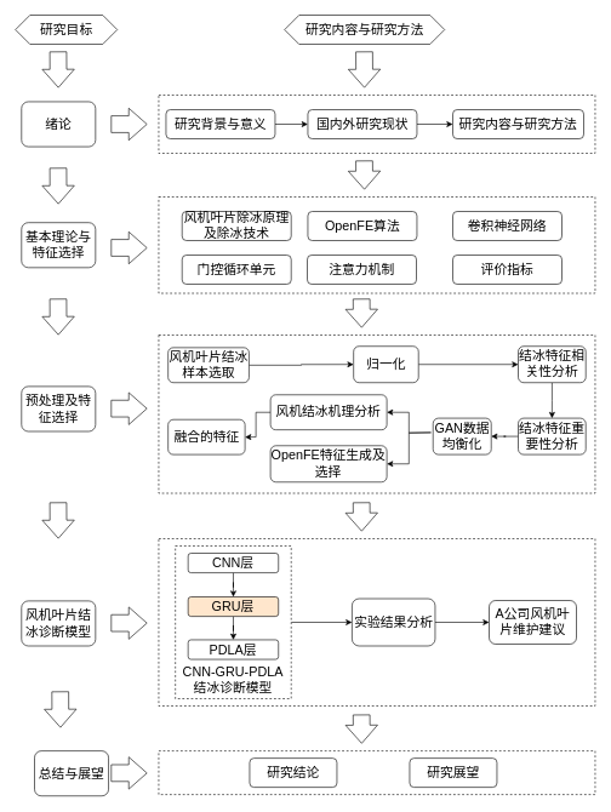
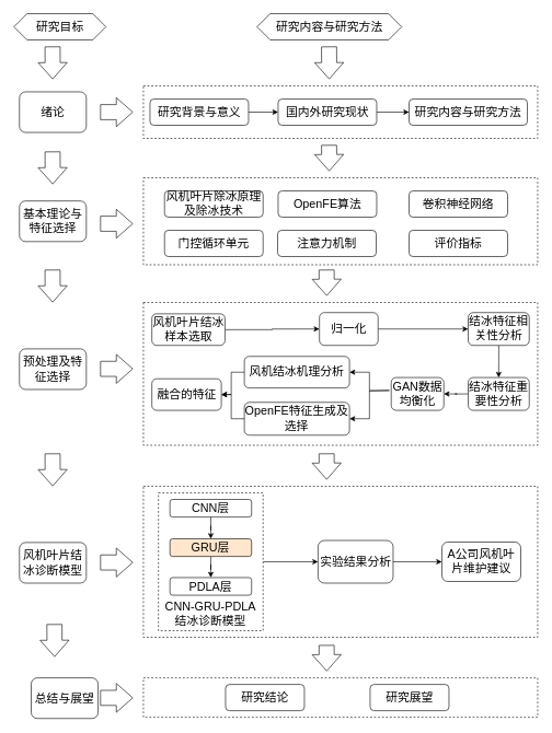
  <mxCell id="0" />
  <mxCell id="1" parent="0" />
  <mxCell id="2" value="" style="rounded=0;whiteSpace=wrap;html=1;dashed=1;" parent="1" vertex="1"><mxGeometry x="217.75" y="460" width="600" height="217.5" as="geometry" /></mxCell>
  <mxCell id="3" value="" style="rounded=0;whiteSpace=wrap;html=1;dashed=1;" parent="1" vertex="1"><mxGeometry x="217.75" y="740" width="600" height="230" as="geometry" /></mxCell>
  <mxCell id="4" style="edgeStyle=orthogonalEdgeStyle;rounded=0;orthogonalLoop=1;jettySize=auto;html=1;exitX=1;exitY=0.5;exitDx=0;exitDy=0;entryX=0;entryY=0.5;entryDx=0;entryDy=0;" parent="1" source="5" target="26" edge="1"><mxGeometry relative="1" as="geometry" /></mxCell>
  <mxCell id="5" value="" style="rounded=0;whiteSpace=wrap;html=1;dashed=1;" parent="1" vertex="1"><mxGeometry x="240.62" y="750" width="159.25" height="210" as="geometry" /></mxCell>
  <mxCell id="6" value="" style="rounded=0;whiteSpace=wrap;html=1;dashed=1;" parent="1" vertex="1"><mxGeometry x="217.75" y="1031.87" width="600" height="60" as="geometry" /></mxCell>
  <mxCell id="7" value="" style="rounded=0;whiteSpace=wrap;html=1;dashed=1;" parent="1" vertex="1"><mxGeometry x="217.75" y="270" width="600" height="132.5" as="geometry" /></mxCell>
  <mxCell id="8" value="" style="rounded=0;whiteSpace=wrap;html=1;dashed=1;" parent="1" vertex="1"><mxGeometry x="217.75" y="130" width="600" height="80" as="geometry" /></mxCell>
  <mxCell id="9" value="&lt;font style=&quot;font-size: 18px;&quot;&gt;研究目标&lt;/font&gt;" style="shape=hexagon;perimeter=hexagonPerimeter2;whiteSpace=wrap;html=1;fixedSize=1;" parent="1" vertex="1"><mxGeometry x="20.76" y="20" width="140" height="40" as="geometry" /></mxCell>
  <mxCell id="10" value="&lt;font style=&quot;font-size: 18px;&quot;&gt;研究内容与研究方法&lt;/font&gt;" style="shape=hexagon;perimeter=hexagonPerimeter2;whiteSpace=wrap;html=1;fixedSize=1;" parent="1" vertex="1"><mxGeometry x="390.76" y="20" width="220" height="40" as="geometry" /></mxCell>
  <mxCell id="11" style="edgeStyle=orthogonalEdgeStyle;rounded=0;orthogonalLoop=1;jettySize=auto;html=1;entryX=0;entryY=0.5;entryDx=0;entryDy=0;" parent="1" source="12" target="15" edge="1"><mxGeometry relative="1" as="geometry" /></mxCell>
  <mxCell id="12" value="&lt;font style=&quot;font-size: 18px;&quot;&gt;研究背景与意义&lt;/font&gt;" style="rounded=1;whiteSpace=wrap;html=1;" parent="1" vertex="1"><mxGeometry x="227.75" y="150" width="150" height="40" as="geometry" /></mxCell>
  <mxCell id="13" value="&lt;span style=&quot;font-size: 18px;&quot;&gt;研究内容与研究方法&lt;/span&gt;" style="rounded=1;whiteSpace=wrap;html=1;" parent="1" vertex="1"><mxGeometry x="622" y="150" width="180" height="40" as="geometry" /></mxCell>
  <mxCell id="14" style="edgeStyle=orthogonalEdgeStyle;rounded=0;orthogonalLoop=1;jettySize=auto;html=1;" parent="1" source="15" target="13" edge="1"><mxGeometry relative="1" as="geometry" /></mxCell>
  <mxCell id="15" value="&lt;font style=&quot;font-size: 18px;&quot;&gt;国内外研究现状&lt;/font&gt;" style="rounded=1;whiteSpace=wrap;html=1;" parent="1" vertex="1"><mxGeometry x="422.75" y="150" width="150" height="40" as="geometry" /></mxCell>
  <mxCell id="16" value="&lt;font style=&quot;font-size: 18px;&quot;&gt;OpenFE算法&lt;/font&gt;" style="rounded=1;whiteSpace=wrap;html=1;" parent="1" vertex="1"><mxGeometry x="422.75" y="290" width="150" height="40" as="geometry" /></mxCell>
  <mxCell id="17" value="&lt;span style=&quot;font-size: 18px;&quot;&gt;卷积神经网络&lt;/span&gt;" style="rounded=1;whiteSpace=wrap;html=1;" parent="1" vertex="1"><mxGeometry x="622" y="290" width="150" height="40" as="geometry" /></mxCell>
  <mxCell id="18" value="&lt;span style=&quot;font-size: 18px;&quot;&gt;门控循环单元&lt;/span&gt;" style="rounded=1;whiteSpace=wrap;html=1;" parent="1" vertex="1"><mxGeometry x="249.87" y="350" width="150" height="40" as="geometry" /></mxCell>
  <mxCell id="19" value="&lt;span style=&quot;font-size: 18px;&quot;&gt;注意力机制&lt;/span&gt;" style="rounded=1;whiteSpace=wrap;html=1;" parent="1" vertex="1"><mxGeometry x="422" y="350" width="150" height="40" as="geometry" /></mxCell>
  <mxCell id="20" style="edgeStyle=orthogonalEdgeStyle;rounded=0;orthogonalLoop=1;jettySize=auto;html=1;entryX=1;entryY=0.5;entryDx=0;entryDy=0;" parent="1" target="30" edge="1"><mxGeometry relative="1" as="geometry"><mxPoint x="592" y="594" as="sourcePoint" /></mxGeometry></mxCell>
  <mxCell id="21" style="edgeStyle=orthogonalEdgeStyle;rounded=0;orthogonalLoop=1;jettySize=auto;html=1;entryX=1;entryY=0.5;entryDx=0;entryDy=0;" parent="1" target="23" edge="1"><mxGeometry relative="1" as="geometry"><mxPoint x="592" y="594" as="sourcePoint" /></mxGeometry></mxCell>
+ <mxCell id="22" style="edgeStyle=orthogonalEdgeStyle;rounded=0;orthogonalLoop=1;jettySize=auto;html=1;entryX=1;entryY=0.5;entryDx=0;entryDy=0;" parent="1" source="23" target="47" edge="1"><mxGeometry relative="1" as="geometry" /></mxCell>
  <mxCell id="23" value="&lt;span style=&quot;font-size: 18px;&quot;&gt;OpenFE特征生成及选择&lt;/span&gt;" style="rounded=1;whiteSpace=wrap;html=1;" parent="1" vertex="1"><mxGeometry x="371.37" y="612.12" width="160" height="50" as="geometry" /></mxCell>
  <mxCell id="24" value="&lt;font style=&quot;font-size: 18px;&quot;&gt;风机叶片结冰诊断模型&lt;/font&gt;" style="rounded=1;whiteSpace=wrap;html=1;" parent="1" vertex="1"><mxGeometry x="29.13" y="825.63" width="101.75" height="61.87" as="geometry" /></mxCell>
  <mxCell id="25" style="edgeStyle=orthogonalEdgeStyle;rounded=0;orthogonalLoop=1;jettySize=auto;html=1;entryX=0;entryY=0.5;entryDx=0;entryDy=0;" parent="1" source="26" target="32" edge="1"><mxGeometry relative="1" as="geometry" /></mxCell>
  <mxCell id="26" value="&lt;span style=&quot;font-size: 18px;&quot;&gt;实验结果分析&lt;/span&gt;" style="rounded=1;whiteSpace=wrap;html=1;" parent="1" vertex="1"><mxGeometry x="483.5" y="822.5" width="114.25" height="65" as="geometry" /></mxCell>
  <mxCell id="27" value="&lt;span style=&quot;font-size: 18px;&quot;&gt;研究结论&lt;/span&gt;" style="rounded=1;whiteSpace=wrap;html=1;" parent="1" vertex="1"><mxGeometry x="342.75" y="1041.87" width="120" height="40" as="geometry" /></mxCell>
  <mxCell id="28" value="&lt;span style=&quot;font-size: 18px;&quot;&gt;研究展望&lt;/span&gt;" style="rounded=1;whiteSpace=wrap;html=1;" parent="1" vertex="1"><mxGeometry x="562.75" y="1041.87" width="120" height="40" as="geometry" /></mxCell>
  <mxCell id="29" style="edgeStyle=orthogonalEdgeStyle;rounded=0;orthogonalLoop=1;jettySize=auto;html=1;entryX=1;entryY=0.5;entryDx=0;entryDy=0;" parent="1" source="30" target="47" edge="1"><mxGeometry relative="1" as="geometry" /></mxCell>
  <mxCell id="30" value="&lt;span style=&quot;font-size: 18px;&quot;&gt;风机结冰机理分析&lt;/span&gt;" style="rounded=1;whiteSpace=wrap;html=1;" parent="1" vertex="1"><mxGeometry x="371.37" y="542.12" width="160" height="48.13" as="geometry" /></mxCell>
  <mxCell id="31" value="&lt;span style=&quot;font-size: 18px;&quot;&gt;CNN-GRU-PDLA结冰诊断模型&lt;/span&gt;" style="rounded=1;whiteSpace=wrap;html=1;opacity=0;" parent="1" vertex="1"><mxGeometry x="246.32" y="915" width="147.85" height="40" as="geometry" /></mxCell>
  <mxCell id="32" value="&lt;span style=&quot;font-size: 18px;&quot;&gt;A公司风机叶片维护建议&lt;/span&gt;" style="rounded=1;whiteSpace=wrap;html=1;" parent="1" vertex="1"><mxGeometry x="672" y="825" width="120" height="60" as="geometry" /></mxCell>
  <mxCell id="33" value="&lt;span style=&quot;font-size: 18px;&quot;&gt;预处理及特征选择&lt;/span&gt;" style="rounded=1;whiteSpace=wrap;html=1;" parent="1" vertex="1"><mxGeometry x="29.13" y="530.63" width="101.75" height="61.87" as="geometry" /></mxCell>
  <mxCell id="34" value="&lt;span style=&quot;font-size: 18px;&quot;&gt;基本理论与特征选择&lt;/span&gt;" style="rounded=1;whiteSpace=wrap;html=1;" parent="1" vertex="1"><mxGeometry x="29.13" y="305.32" width="101.75" height="61.87" as="geometry" /></mxCell>
  <mxCell id="35" value="&lt;span style=&quot;font-size: 18px;&quot;&gt;绪论&lt;/span&gt;" style="rounded=1;whiteSpace=wrap;html=1;" parent="1" vertex="1"><mxGeometry x="29.13" y="139.07" width="101.75" height="61.87" as="geometry" /></mxCell>
  <mxCell id="36" value="&lt;span style=&quot;font-size: 18px;&quot;&gt;总结与展望&lt;/span&gt;" style="rounded=1;whiteSpace=wrap;html=1;" parent="1" vertex="1"><mxGeometry x="47" y="1031.87" width="101.75" height="61.87" as="geometry" /></mxCell>
  <mxCell id="37" value="" style="shape=flexArrow;endArrow=classic;html=1;rounded=0;width=23;endSize=7.98;" parent="1" edge="1"><mxGeometry width="50" height="50" relative="1" as="geometry"><mxPoint x="79.53" y="230" as="sourcePoint" /><mxPoint x="79.78" y="280" as="targetPoint" /></mxGeometry></mxCell>
  <mxCell id="38" value="" style="shape=flexArrow;endArrow=classic;html=1;rounded=0;width=23;endSize=7.98;" parent="1" edge="1"><mxGeometry width="50" height="50" relative="1" as="geometry"><mxPoint x="79.51" y="410" as="sourcePoint" /><mxPoint x="79.76" y="460" as="targetPoint" /></mxGeometry></mxCell>
  <mxCell id="39" value="" style="shape=flexArrow;endArrow=classic;html=1;rounded=0;width=23;endSize=7.98;" parent="1" edge="1"><mxGeometry width="50" height="50" relative="1" as="geometry"><mxPoint x="79.53" y="690" as="sourcePoint" /><mxPoint x="79.78" y="740" as="targetPoint" /></mxGeometry></mxCell>
  <mxCell id="40" value="" style="shape=flexArrow;endArrow=classic;html=1;rounded=0;width=23;endSize=7.98;" parent="1" edge="1"><mxGeometry width="50" height="50" relative="1" as="geometry"><mxPoint x="82.38" y="950" as="sourcePoint" /><mxPoint x="82.63" y="1000" as="targetPoint" /></mxGeometry></mxCell>
  <mxCell id="41" value="" style="shape=flexArrow;endArrow=classic;html=1;rounded=0;width=23;endSize=7.98;" parent="1" edge="1"><mxGeometry width="50" height="50" relative="1" as="geometry"><mxPoint x="152" y="170" as="sourcePoint" /><mxPoint x="202" y="170" as="targetPoint" /></mxGeometry></mxCell>
  <mxCell id="42" value="" style="shape=flexArrow;endArrow=classic;html=1;rounded=0;width=23;endSize=7.98;" parent="1" edge="1"><mxGeometry width="50" height="50" relative="1" as="geometry"><mxPoint x="152" y="340" as="sourcePoint" /><mxPoint x="202" y="340" as="targetPoint" /></mxGeometry></mxCell>
  <mxCell id="43" value="" style="shape=flexArrow;endArrow=classic;html=1;rounded=0;width=23;endSize=7.98;" parent="1" edge="1"><mxGeometry width="50" height="50" relative="1" as="geometry"><mxPoint x="152" y="561.09" as="sourcePoint" /><mxPoint x="202" y="561.09" as="targetPoint" /></mxGeometry></mxCell>
  <mxCell id="44" value="" style="shape=flexArrow;endArrow=classic;html=1;rounded=0;width=23;endSize=7.98;" parent="1" edge="1"><mxGeometry width="50" height="50" relative="1" as="geometry"><mxPoint x="152" y="856.07" as="sourcePoint" /><mxPoint x="202" y="856.07" as="targetPoint" /></mxGeometry></mxCell>
  <mxCell id="45" value="" style="shape=flexArrow;endArrow=classic;html=1;rounded=0;width=23;endSize=7.98;" parent="1" edge="1"><mxGeometry width="50" height="50" relative="1" as="geometry"><mxPoint x="152" y="1062.31" as="sourcePoint" /><mxPoint x="202" y="1062.31" as="targetPoint" /></mxGeometry></mxCell>
  <mxCell id="46" value="&lt;font style=&quot;font-size: 18px;&quot;&gt;风机叶片除冰原理及除冰技术&lt;/font&gt;" style="rounded=1;whiteSpace=wrap;html=1;" parent="1" vertex="1"><mxGeometry x="249.87" y="290" width="150" height="40" as="geometry" /></mxCell>
  <mxCell id="47" value="&lt;span style=&quot;font-size: 18px;&quot;&gt;融合的特征&lt;/span&gt;" style="rounded=1;whiteSpace=wrap;html=1;" parent="1" vertex="1"><mxGeometry x="230.62" y="576.18" width="105.75" height="48.13" as="geometry" /></mxCell>
  <mxCell id="48" value="&lt;span style=&quot;font-size: 18px;&quot;&gt;评价指标&lt;/span&gt;" style="rounded=1;whiteSpace=wrap;html=1;" parent="1" vertex="1"><mxGeometry x="622" y="350" width="150" height="40" as="geometry" /></mxCell>
  <mxCell id="49" value="" style="shape=flexArrow;endArrow=classic;html=1;rounded=0;width=23;endSize=7.98;" parent="1" edge="1"><mxGeometry width="50" height="50" relative="1" as="geometry"><mxPoint x="79.53" y="70" as="sourcePoint" /><mxPoint x="79.78" y="120" as="targetPoint" /></mxGeometry></mxCell>
  <mxCell id="50" value="" style="shape=flexArrow;endArrow=classic;html=1;rounded=0;width=23;endSize=7.98;" parent="1" edge="1"><mxGeometry width="50" height="50" relative="1" as="geometry"><mxPoint x="500.28" y="70" as="sourcePoint" /><mxPoint x="500.53" y="120" as="targetPoint" /></mxGeometry></mxCell>
  <mxCell id="51" value="" style="shape=flexArrow;endArrow=classic;html=1;rounded=0;width=23;endSize=7.98;" parent="1" edge="1"><mxGeometry width="50" height="50" relative="1" as="geometry"><mxPoint x="500.28" y="220" as="sourcePoint" /><mxPoint x="500.53" y="260" as="targetPoint" /></mxGeometry></mxCell>
  <mxCell id="52" value="" style="shape=flexArrow;endArrow=classic;html=1;rounded=0;width=23;endSize=7.98;" parent="1" edge="1"><mxGeometry width="50" height="50" relative="1" as="geometry"><mxPoint x="496.52" y="410" as="sourcePoint" /><mxPoint x="496.77" y="450" as="targetPoint" /></mxGeometry></mxCell>
  <mxCell id="53" value="" style="shape=flexArrow;endArrow=classic;html=1;rounded=0;width=23;endSize=7.98;" parent="1" edge="1"><mxGeometry width="50" height="50" relative="1" as="geometry"><mxPoint x="496.52" y="690" as="sourcePoint" /><mxPoint x="496.77" y="730" as="targetPoint" /></mxGeometry></mxCell>
  <mxCell id="54" value="" style="shape=flexArrow;endArrow=classic;html=1;rounded=0;width=23;endSize=7.98;" parent="1" edge="1"><mxGeometry width="50" height="50" relative="1" as="geometry"><mxPoint x="496.52" y="981.87" as="sourcePoint" /><mxPoint x="496.77" y="1021.87" as="targetPoint" /></mxGeometry></mxCell>
  <mxCell id="55" value="&lt;span style=&quot;font-size: 18px;&quot;&gt;PDLA层&lt;/span&gt;" style="rounded=1;whiteSpace=wrap;html=1;" parent="1" vertex="1"><mxGeometry x="258.12" y="879.07" width="124.25" height="26.87" as="geometry" /></mxCell>
  <mxCell id="56" style="edgeStyle=orthogonalEdgeStyle;rounded=0;orthogonalLoop=1;jettySize=auto;html=1;" parent="1" source="57" target="55" edge="1"><mxGeometry relative="1" as="geometry" /></mxCell>
  <mxCell id="57" value="&lt;span style=&quot;font-size: 18px;&quot;&gt;GRU层&lt;/span&gt;" style="rounded=1;whiteSpace=wrap;html=1;fillColor=#ffe6cc;" parent="1" vertex="1"><mxGeometry x="258.12" y="820" width="124.25" height="26.87" as="geometry" /></mxCell>
  <mxCell id="58" style="edgeStyle=orthogonalEdgeStyle;rounded=0;orthogonalLoop=1;jettySize=auto;html=1;" parent="1" source="59" target="57" edge="1"><mxGeometry relative="1" as="geometry" /></mxCell>
  <mxCell id="59" value="&lt;span style=&quot;font-size: 18px;&quot;&gt;CNN层&lt;/span&gt;" style="rounded=1;whiteSpace=wrap;html=1;" parent="1" vertex="1"><mxGeometry x="258.12" y="760" width="124.25" height="26.87" as="geometry" /></mxCell>
  <mxCell id="60" value="&lt;span style=&quot;font-size: 18px;&quot;&gt;GAN数据均衡化&lt;/span&gt;" style="rounded=1;whiteSpace=wrap;html=1;" parent="1" vertex="1"><mxGeometry x="594.87" y="574.31" width="80" height="50" as="geometry" /></mxCell>
  <mxCell id="61" style="edgeStyle=orthogonalEdgeStyle;rounded=0;orthogonalLoop=1;jettySize=auto;html=1;entryX=0.5;entryY=0;entryDx=0;entryDy=0;" parent="1" source="62" target="68" edge="1"><mxGeometry relative="1" as="geometry" /></mxCell>
  <mxCell id="62" value="&lt;span style=&quot;font-size: 18px;&quot;&gt;结冰特征相关性分析&lt;/span&gt;" style="rounded=1;whiteSpace=wrap;html=1;" parent="1" vertex="1"><mxGeometry x="712" y="475.38" width="92.87" height="50" as="geometry" /></mxCell>
  <mxCell id="63" style="edgeStyle=orthogonalEdgeStyle;rounded=0;orthogonalLoop=1;jettySize=auto;html=1;entryX=0;entryY=0.5;entryDx=0;entryDy=0;" parent="1" source="64" target="66" edge="1"><mxGeometry relative="1" as="geometry" /></mxCell>
  <mxCell id="64" value="&lt;span style=&quot;font-size: 18px;&quot;&gt;风机叶片结冰样本选取&lt;/span&gt;" style="rounded=1;whiteSpace=wrap;html=1;" parent="1" vertex="1"><mxGeometry x="230.62" y="477.25" width="111.24" height="48.13" as="geometry" /></mxCell>
  <mxCell id="65" style="edgeStyle=orthogonalEdgeStyle;rounded=0;orthogonalLoop=1;jettySize=auto;html=1;entryX=0;entryY=0.5;entryDx=0;entryDy=0;" parent="1" source="66" target="62" edge="1"><mxGeometry relative="1" as="geometry" /></mxCell>
  <mxCell id="66" value="&lt;span style=&quot;font-size: 18px;&quot;&gt;归一化&lt;/span&gt;" style="rounded=1;whiteSpace=wrap;html=1;" parent="1" vertex="1"><mxGeometry x="485.62" y="475.38" width="89.25" height="50" as="geometry" /></mxCell>
  <mxCell id="67" style="edgeStyle=orthogonalEdgeStyle;rounded=0;orthogonalLoop=1;jettySize=auto;html=1;" parent="1" source="68" target="60" edge="1"><mxGeometry relative="1" as="geometry" /></mxCell>
  <mxCell id="68" value="&lt;span style=&quot;font-size: 18px;&quot;&gt;结冰特征重要性分析&lt;/span&gt;" style="rounded=1;whiteSpace=wrap;html=1;" parent="1" vertex="1"><mxGeometry x="712" y="574.31" width="92.87" height="50" as="geometry" /></mxCell>
